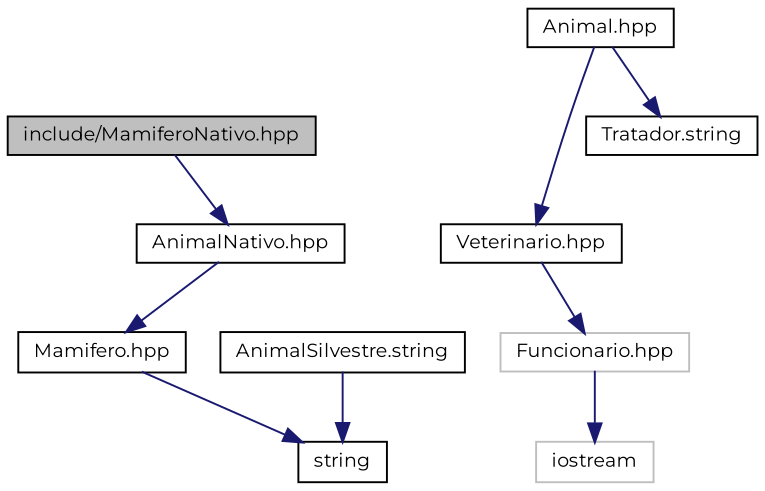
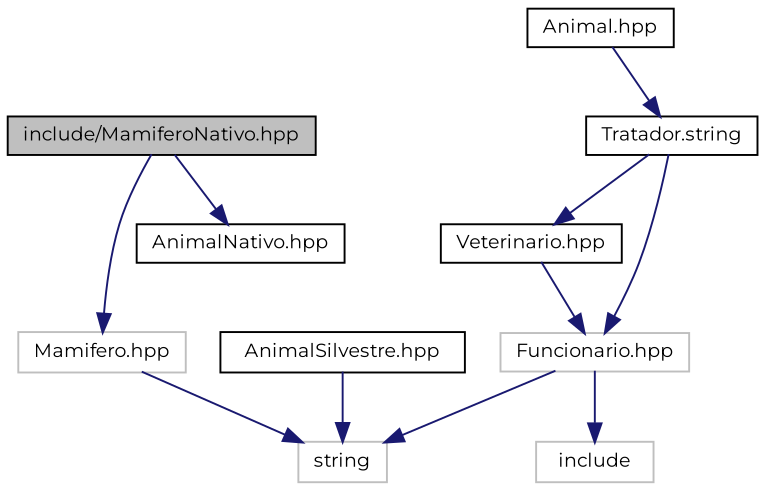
  digraph {
    fontname=Montserrat
    node [color=black fillcolor=white fontname=Montserrat fontsize=10 shape=record style=filled]
    edge [color=midnightblue fontname=Montserrat fontsize=10 labelfontname=Helvetica labelfontsize=10 style=solid]
    n1 [fillcolor=grey75 fontcolor=black height=0.2 label="include/MamiferoNativo.hpp" width=0.4]
-   n2 [height=0.2 label="Mamifero.hpp" width=0.4]
+   n2 [color=grey75 height=0.2 label="Mamifero.hpp" width=0.4]
    n3 [height=0.2 label="AnimalNativo.hpp" width=0.4]
-   n4 [height=0.2 label=string width=0.4]
+   n4 [color=grey75 height=0.2 label=string width=0.4]
    n5 [height=0.2 label="Animal.hpp" width=0.4]
    n6 [height=0.2 label="Veterinario.hpp" width=0.4]
    n7 [height=0.2 label="Tratador.string" width=0.4]
    n8 [color=grey75 height=0.2 label="Funcionario.hpp" width=0.4]
-   n9 [color=grey75 height=0.2 label=iostream width=0.4]
-   n10 [height=0.2 label="AnimalSilvestre.string" width=0.4]
-   n3 -> n2
+   n9 [color=grey75 height=0.2 label=include width=0.4]
+   n10 [height=0.2 label="AnimalSilvestre.hpp" width=0.4]
+   n1 -> n2
    n1 -> n3
    n2 -> n4
-   n5 -> n6
+   n7 -> n6
    n5 -> n7
    n6 -> n8
+   n7 -> n8
+   n8 -> n4
    n8 -> n9
    n10 -> n4
  }
